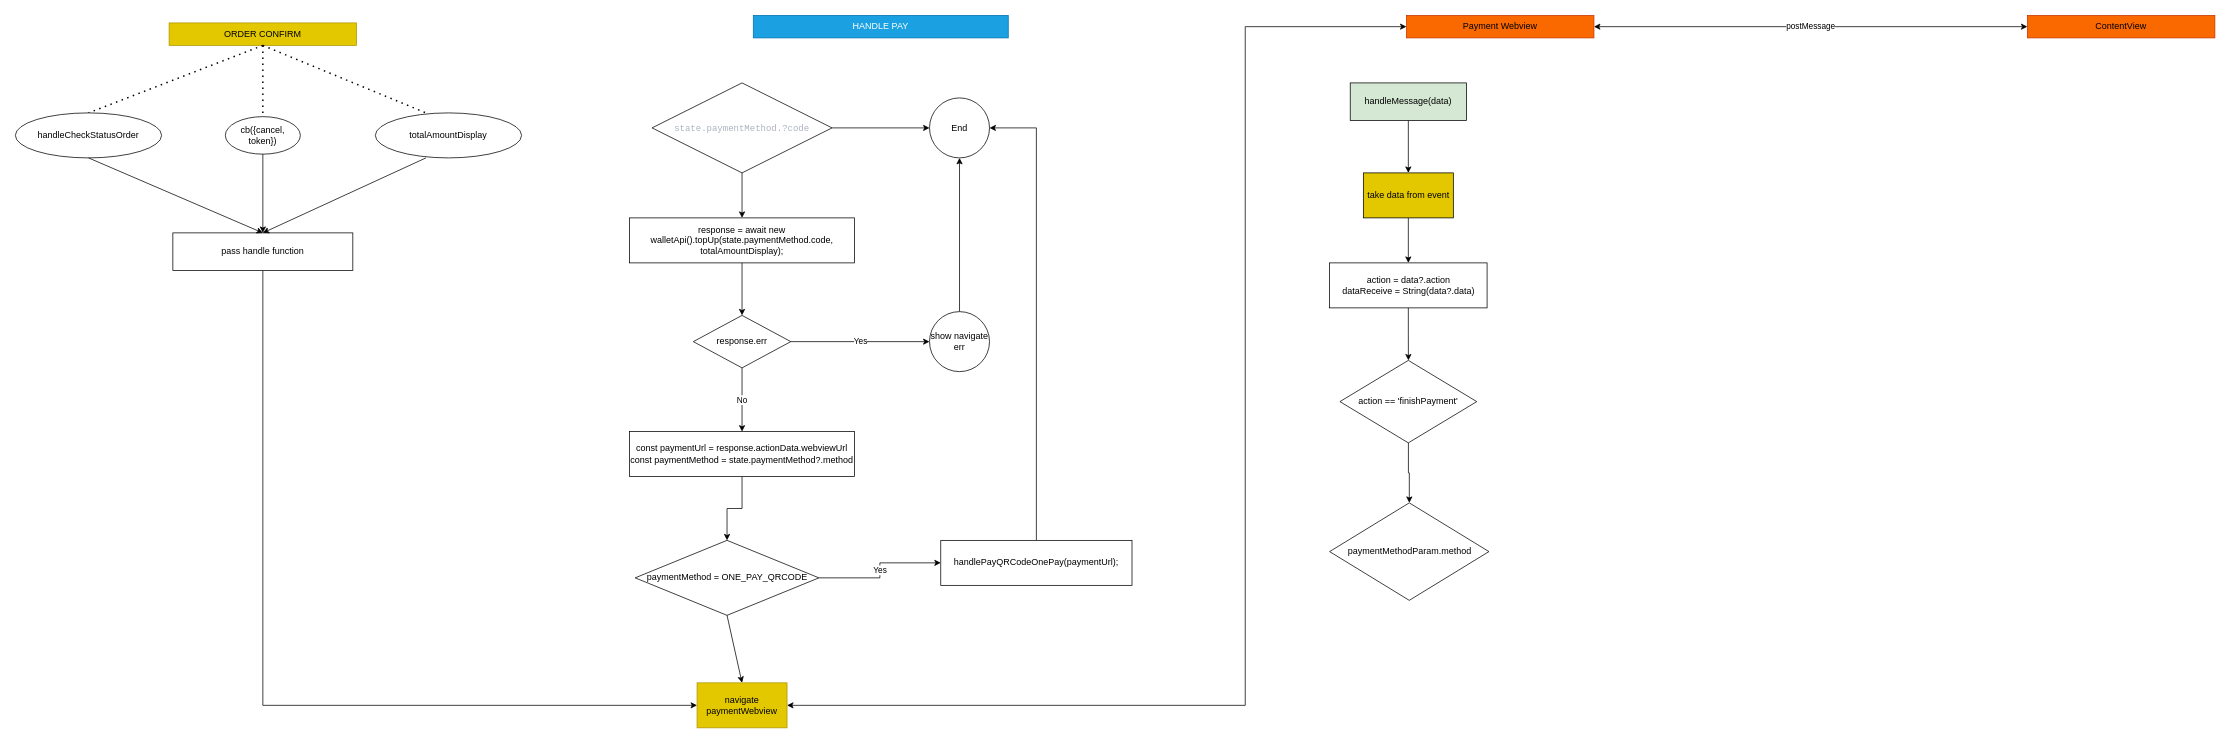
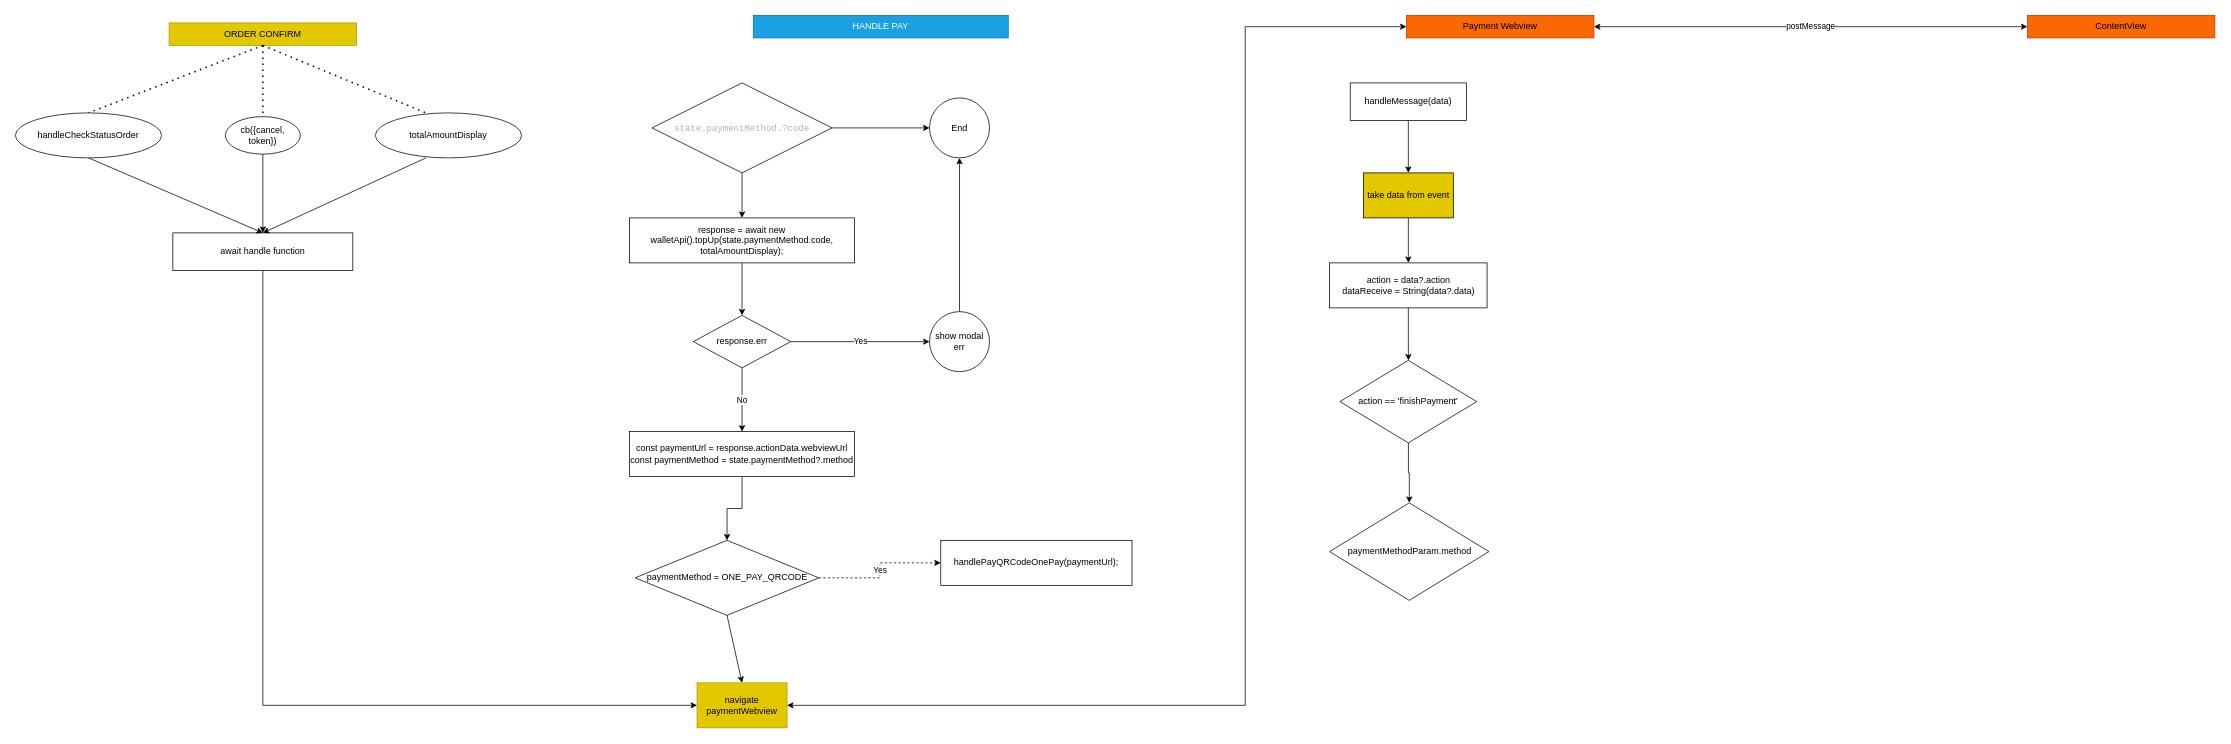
  <mxCell id="0" />
  <mxCell id="1" parent="0" />
  <mxCell id="2" value="HANDLE PAY" style="text;html=1;strokeColor=#006EAF;fillColor=#1ba1e2;align=center;verticalAlign=middle;whiteSpace=wrap;rounded=0;fontColor=#ffffff;" vertex="1" parent="1"><mxGeometry x="1004" y="20" width="340" height="30" as="geometry" /></mxCell>
  <mxCell id="3" value="" style="edgeStyle=orthogonalEdgeStyle;rounded=0;orthogonalLoop=1;jettySize=auto;html=1;" edge="1" parent="1" source="4" target="7"><mxGeometry relative="1" as="geometry" /></mxCell>
  <mxCell id="4" value="&lt;font face=&quot;Fira Code, Consolas, Courier New, monospace, Consolas, Courier New, monospace&quot; color=&quot;#abb2bf&quot;&gt;state.paymentMethod.?code&lt;/font&gt;" style="rhombus;whiteSpace=wrap;html=1;" vertex="1" parent="1"><mxGeometry x="869" y="110" width="240" height="120" as="geometry" /></mxCell>
  <mxCell id="5" value="" style="endArrow=classic;html=1;rounded=0;exitX=1;exitY=0.5;exitDx=0;exitDy=0;entryX=0;entryY=0.5;entryDx=0;entryDy=0;" edge="1" parent="1" source="4" target="13"><mxGeometry width="50" height="50" relative="1" as="geometry"><mxPoint x="1149" y="330" as="sourcePoint" /><mxPoint x="1239" y="170" as="targetPoint" /></mxGeometry></mxCell>
  <mxCell id="6" value="" style="edgeStyle=orthogonalEdgeStyle;rounded=0;orthogonalLoop=1;jettySize=auto;html=1;" edge="1" parent="1" source="7" target="10"><mxGeometry relative="1" as="geometry" /></mxCell>
  <mxCell id="7" value="response = await new walletApi().topUp(state.paymentMethod.code, totalAmountDisplay);" style="whiteSpace=wrap;html=1;" vertex="1" parent="1"><mxGeometry x="839" y="290" width="300" height="60" as="geometry" /></mxCell>
  <mxCell id="8" value="Yes" style="edgeStyle=orthogonalEdgeStyle;rounded=0;orthogonalLoop=1;jettySize=auto;html=1;" edge="1" parent="1" source="10" target="12"><mxGeometry relative="1" as="geometry" /></mxCell>
  <mxCell id="9" value="No" style="edgeStyle=orthogonalEdgeStyle;rounded=0;orthogonalLoop=1;jettySize=auto;html=1;" edge="1" parent="1" source="10" target="15"><mxGeometry relative="1" as="geometry" /></mxCell>
  <mxCell id="10" value="response.err" style="rhombus;whiteSpace=wrap;html=1;" vertex="1" parent="1"><mxGeometry x="924" y="420" width="130" height="70" as="geometry" /></mxCell>
  <mxCell id="11" value="" style="edgeStyle=orthogonalEdgeStyle;rounded=0;orthogonalLoop=1;jettySize=auto;html=1;entryX=0.5;entryY=1;entryDx=0;entryDy=0;" edge="1" parent="1" source="12" target="13"><mxGeometry relative="1" as="geometry" /></mxCell>
- <mxCell id="12" value="show navigate err" style="ellipse;whiteSpace=wrap;html=1;" vertex="1" parent="1"><mxGeometry x="1239" y="415" width="80" height="80" as="geometry" /></mxCell>
+ <mxCell id="12" value="show modal err" style="ellipse;whiteSpace=wrap;html=1;" vertex="1" parent="1"><mxGeometry x="1239" y="415" width="80" height="80" as="geometry" /></mxCell>
  <mxCell id="13" value="End" style="ellipse;whiteSpace=wrap;html=1;" vertex="1" parent="1"><mxGeometry x="1239" y="130" width="80" height="80" as="geometry" /></mxCell>
  <mxCell id="14" value="" style="edgeStyle=orthogonalEdgeStyle;rounded=0;orthogonalLoop=1;jettySize=auto;html=1;" edge="1" parent="1" source="15" target="17"><mxGeometry relative="1" as="geometry" /></mxCell>
  <mxCell id="15" value="const paymentUrl = response.actionData.webviewUrl&lt;br&gt;const paymentMethod = state.paymentMethod?.method" style="whiteSpace=wrap;html=1;" vertex="1" parent="1"><mxGeometry x="839" y="575" width="300" height="60" as="geometry" /></mxCell>
- <mxCell id="16" value="Yes" style="edgeStyle=orthogonalEdgeStyle;rounded=0;orthogonalLoop=1;jettySize=auto;html=1;" edge="1" parent="1" source="17" target="19"><mxGeometry relative="1" as="geometry" /></mxCell>
+ <mxCell id="16" value="Yes" style="edgeStyle=orthogonalEdgeStyle;rounded=0;orthogonalLoop=1;jettySize=auto;html=1;dashed=1;" edge="1" parent="1" source="17" target="19"><mxGeometry relative="1" as="geometry" /></mxCell>
  <mxCell id="17" value="paymentMethod =&amp;nbsp;ONE_PAY_QRCODE" style="rhombus;whiteSpace=wrap;html=1;" vertex="1" parent="1"><mxGeometry x="846.5" y="720" width="245" height="100" as="geometry" /></mxCell>
- <mxCell id="18" value="" style="edgeStyle=orthogonalEdgeStyle;rounded=0;orthogonalLoop=1;jettySize=auto;html=1;entryX=1;entryY=0.5;entryDx=0;entryDy=0;" edge="1" parent="1" source="19" target="13"><mxGeometry relative="1" as="geometry"><mxPoint x="1676.5" y="750" as="targetPoint" /></mxGeometry></mxCell>
  <mxCell id="19" value="handlePayQRCodeOnePay(paymentUrl);" style="whiteSpace=wrap;html=1;" vertex="1" parent="1"><mxGeometry x="1254" y="720" width="255" height="60" as="geometry" /></mxCell>
  <mxCell id="20" value="navigate paymentWebview" style="whiteSpace=wrap;html=1;fillColor=#e3c800;fontColor=#000000;strokeColor=#B09500;" vertex="1" parent="1"><mxGeometry x="929" y="910" width="120" height="60" as="geometry" /></mxCell>
  <mxCell id="21" value="ORDER CONFIRM" style="rounded=0;whiteSpace=wrap;html=1;fillColor=#e3c800;strokeColor=#B09500;fontColor=#000000;" vertex="1" parent="1"><mxGeometry x="225" y="30" width="250" height="30" as="geometry" /></mxCell>
  <mxCell id="22" value="" style="endArrow=none;dashed=1;html=1;dashPattern=1 3;strokeWidth=2;rounded=0;exitX=0.5;exitY=1;exitDx=0;exitDy=0;entryX=0.5;entryY=0;entryDx=0;entryDy=0;" edge="1" parent="1" source="21"><mxGeometry width="50" height="50" relative="1" as="geometry"><mxPoint x="542" y="190" as="sourcePoint" /><mxPoint x="567.5" y="150" as="targetPoint" /></mxGeometry></mxCell>
  <mxCell id="23" value="" style="endArrow=none;dashed=1;html=1;dashPattern=1 3;strokeWidth=2;rounded=0;exitX=0.5;exitY=1;exitDx=0;exitDy=0;entryX=0.5;entryY=0;entryDx=0;entryDy=0;" edge="1" parent="1" source="21" target="27"><mxGeometry width="50" height="50" relative="1" as="geometry"><mxPoint x="542" y="190" as="sourcePoint" /><mxPoint x="400" y="180" as="targetPoint" /></mxGeometry></mxCell>
  <mxCell id="24" value="" style="endArrow=none;dashed=1;html=1;dashPattern=1 3;strokeWidth=2;rounded=0;exitX=0.5;exitY=1;exitDx=0;exitDy=0;entryX=0.5;entryY=0;entryDx=0;entryDy=0;" edge="1" parent="1" source="21" target="25"><mxGeometry width="50" height="50" relative="1" as="geometry"><mxPoint x="542" y="190" as="sourcePoint" /><mxPoint x="210" y="140" as="targetPoint" /></mxGeometry></mxCell>
  <mxCell id="25" value="handleCheckStatusOrder" style="shape=ellipse;html=1;dashed=0;whiteSpace=wrap;perimeter=ellipsePerimeter;" vertex="1" parent="1"><mxGeometry x="20" y="150" width="195" height="60" as="geometry" /></mxCell>
  <mxCell id="26" value="totalAmountDisplay" style="shape=ellipse;html=1;dashed=0;whiteSpace=wrap;perimeter=ellipsePerimeter;" vertex="1" parent="1"><mxGeometry x="500" y="150" width="195" height="60" as="geometry" /></mxCell>
  <mxCell id="27" value="cb({cancel, token})" style="shape=ellipse;html=1;dashed=0;whiteSpace=wrap;perimeter=ellipsePerimeter;" vertex="1" parent="1"><mxGeometry x="300" y="155" width="100" height="50" as="geometry" /></mxCell>
  <mxCell id="28" value="" style="endArrow=classic;html=1;rounded=0;exitX=0.5;exitY=1;exitDx=0;exitDy=0;entryX=0.5;entryY=0;entryDx=0;entryDy=0;" edge="1" parent="1" source="17" target="20"><mxGeometry width="50" height="50" relative="1" as="geometry"><mxPoint x="549" y="710" as="sourcePoint" /><mxPoint x="599" y="660" as="targetPoint" /></mxGeometry></mxCell>
  <mxCell id="29" value="" style="endArrow=classic;html=1;rounded=0;entryX=0;entryY=0.5;entryDx=0;entryDy=0;exitX=0.5;exitY=1;exitDx=0;exitDy=0;" edge="1" parent="1" source="30" target="20"><mxGeometry width="50" height="50" relative="1" as="geometry"><mxPoint x="380" y="310" as="sourcePoint" /><mxPoint x="600" y="640" as="targetPoint" /><Array as="points"><mxPoint x="350" y="940" /></Array></mxGeometry></mxCell>
- <mxCell id="30" value="pass handle function" style="html=1;dashed=0;whiteSpace=wrap;" vertex="1" parent="1"><mxGeometry x="230" y="310" width="240" height="50" as="geometry" /></mxCell>
+ <mxCell id="30" value="await handle function" style="html=1;dashed=0;whiteSpace=wrap;" vertex="1" parent="1"><mxGeometry x="230" y="310" width="240" height="50" as="geometry" /></mxCell>
  <mxCell id="31" value="" style="endArrow=classic;html=1;rounded=0;exitX=0.5;exitY=1;exitDx=0;exitDy=0;entryX=0.5;entryY=0;entryDx=0;entryDy=0;" edge="1" parent="1" source="25" target="30"><mxGeometry width="50" height="50" relative="1" as="geometry"><mxPoint x="520" y="360" as="sourcePoint" /><mxPoint x="570" y="310" as="targetPoint" /></mxGeometry></mxCell>
  <mxCell id="32" value="" style="endArrow=classic;html=1;rounded=0;exitX=0.5;exitY=1;exitDx=0;exitDy=0;entryX=0.5;entryY=0;entryDx=0;entryDy=0;" edge="1" parent="1" source="27" target="30"><mxGeometry width="50" height="50" relative="1" as="geometry"><mxPoint x="520" y="360" as="sourcePoint" /><mxPoint x="570" y="310" as="targetPoint" /></mxGeometry></mxCell>
  <mxCell id="33" value="" style="endArrow=classic;html=1;rounded=0;exitX=0.5;exitY=1;exitDx=0;exitDy=0;entryX=0.5;entryY=0;entryDx=0;entryDy=0;" edge="1" parent="1" target="30"><mxGeometry width="50" height="50" relative="1" as="geometry"><mxPoint x="567.5" y="210" as="sourcePoint" /><mxPoint x="410" y="260" as="targetPoint" /></mxGeometry></mxCell>
  <mxCell id="34" value="Payment Webview" style="rounded=0;whiteSpace=wrap;html=1;fillColor=#fa6800;strokeColor=#C73500;fontColor=#000000;" vertex="1" parent="1"><mxGeometry x="1875" y="20" width="250" height="30" as="geometry" /></mxCell>
  <mxCell id="35" value="" style="edgeStyle=orthogonalEdgeStyle;rounded=0;orthogonalLoop=1;jettySize=auto;html=1;" edge="1" parent="1" source="36" target="41"><mxGeometry relative="1" as="geometry" /></mxCell>
- <mxCell id="36" value="handleMessage(data)" style="html=1;dashed=0;whiteSpace=wrap;fillColor=#d5e8d4;" vertex="1" parent="1"><mxGeometry x="1800" y="110" width="155" height="50" as="geometry" /></mxCell>
+ <mxCell id="36" value="handleMessage(data)" style="html=1;dashed=0;whiteSpace=wrap;" vertex="1" parent="1"><mxGeometry x="1800" y="110" width="155" height="50" as="geometry" /></mxCell>
  <mxCell id="37" value="postMessage" style="endArrow=classic;startArrow=classic;html=1;rounded=0;exitX=1;exitY=0.5;exitDx=0;exitDy=0;" edge="1" parent="1" source="34" target="38"><mxGeometry width="50" height="50" relative="1" as="geometry"><mxPoint x="2050" y="110" as="sourcePoint" /><mxPoint x="2220" y="40" as="targetPoint" /></mxGeometry></mxCell>
  <mxCell id="38" value="ContentView" style="rounded=0;whiteSpace=wrap;html=1;fillColor=#fa6800;strokeColor=#C73500;fontColor=#000000;" vertex="1" parent="1"><mxGeometry x="2703" y="20" width="250" height="30" as="geometry" /></mxCell>
  <mxCell id="39" value="" style="endArrow=classic;startArrow=classic;html=1;rounded=0;exitX=1;exitY=0.5;exitDx=0;exitDy=0;entryX=0;entryY=0.5;entryDx=0;entryDy=0;" edge="1" parent="1" source="20" target="34"><mxGeometry width="50" height="50" relative="1" as="geometry"><mxPoint x="1650" y="720" as="sourcePoint" /><mxPoint x="1760" y="40" as="targetPoint" /><Array as="points"><mxPoint x="1660" y="940" /><mxPoint x="1660" y="35" /></Array></mxGeometry></mxCell>
  <mxCell id="40" value="" style="edgeStyle=orthogonalEdgeStyle;rounded=0;orthogonalLoop=1;jettySize=auto;html=1;" edge="1" parent="1" source="41" target="43"><mxGeometry relative="1" as="geometry" /></mxCell>
  <mxCell id="41" value="take data from event" style="whiteSpace=wrap;html=1;dashed=0;fillColor=#e3c800;" vertex="1" parent="1"><mxGeometry x="1817.5" y="230" width="120" height="60" as="geometry" /></mxCell>
  <mxCell id="42" value="" style="edgeStyle=orthogonalEdgeStyle;rounded=0;orthogonalLoop=1;jettySize=auto;html=1;" edge="1" parent="1" source="43" target="45"><mxGeometry relative="1" as="geometry" /></mxCell>
  <mxCell id="43" value="action =&amp;nbsp;data?.action&lt;br&gt;dataReceive = String(data?.data)" style="whiteSpace=wrap;html=1;dashed=0;" vertex="1" parent="1"><mxGeometry x="1772.5" y="350" width="210" height="60" as="geometry" /></mxCell>
  <mxCell id="44" value="" style="edgeStyle=orthogonalEdgeStyle;rounded=0;orthogonalLoop=1;jettySize=auto;html=1;" edge="1" parent="1" source="45" target="46"><mxGeometry relative="1" as="geometry" /></mxCell>
  <mxCell id="45" value="action == 'finishPayment'" style="rhombus;whiteSpace=wrap;html=1;dashed=0;" vertex="1" parent="1"><mxGeometry x="1786.25" y="480" width="182.5" height="110" as="geometry" /></mxCell>
  <mxCell id="46" value="paymentMethodParam.method" style="rhombus;whiteSpace=wrap;html=1;dashed=0;" vertex="1" parent="1"><mxGeometry x="1772.5" y="670" width="212.5" height="130" as="geometry" /></mxCell>
